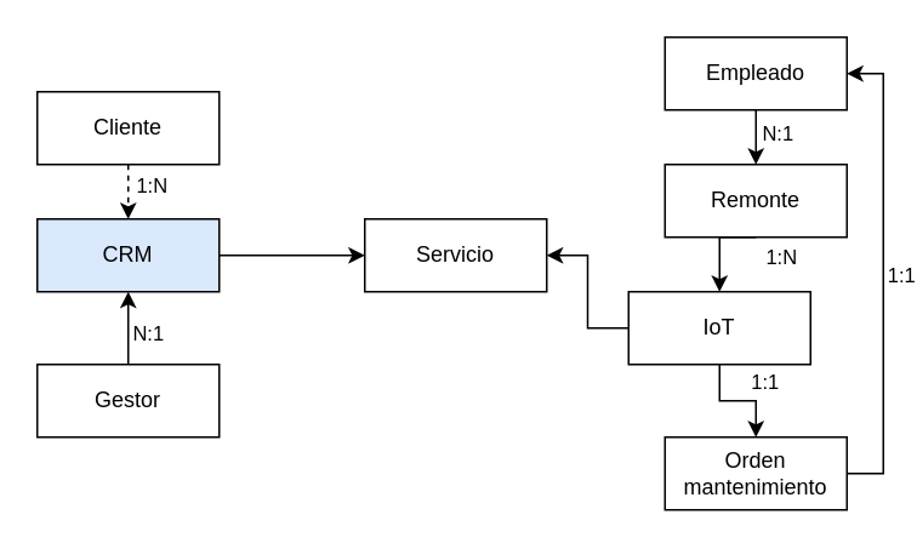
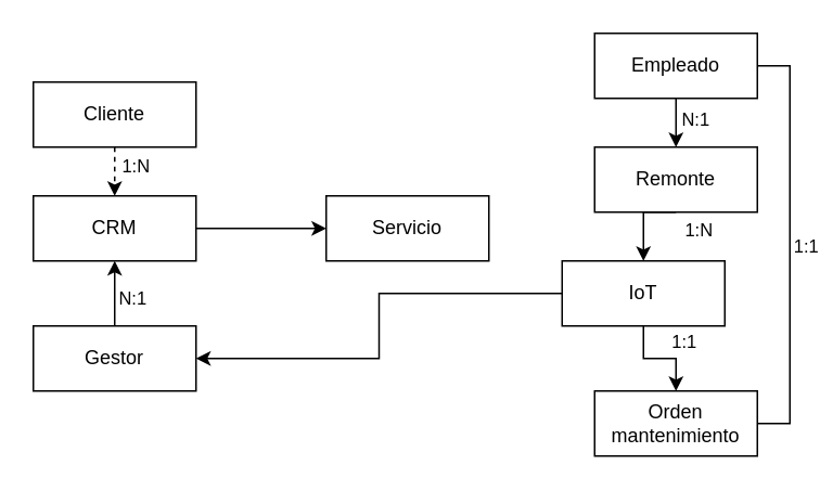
  <mxCell id="0" />
  <mxCell id="1" parent="0" />
  <mxCell id="2" style="edgeStyle=orthogonalEdgeStyle;rounded=0;orthogonalLoop=1;jettySize=auto;html=1;exitX=0.5;exitY=1;exitDx=0;exitDy=0;entryX=0.5;entryY=0;entryDx=0;entryDy=0;dashed=1;" edge="1" parent="1" source="4" target="10"><mxGeometry relative="1" as="geometry" /></mxCell>
  <mxCell id="3" value="1:N" style="edgeLabel;html=1;align=center;verticalAlign=middle;resizable=0;points=[];" vertex="1" connectable="0" parent="2"><mxGeometry x="-0.387" y="6" relative="1" as="geometry"><mxPoint x="6" y="2" as="offset" /></mxGeometry></mxCell>
  <mxCell id="4" value="Cliente" style="rounded=0;whiteSpace=wrap;html=1;" vertex="1" parent="1"><mxGeometry x="20" y="50" width="100" height="40" as="geometry" /></mxCell>
  <mxCell id="5" style="edgeStyle=orthogonalEdgeStyle;rounded=0;orthogonalLoop=1;jettySize=auto;html=1;exitX=0.5;exitY=1;exitDx=0;exitDy=0;entryX=0.5;entryY=0;entryDx=0;entryDy=0;" edge="1" parent="1" source="8" target="15"><mxGeometry relative="1" as="geometry" /></mxCell>
  <mxCell id="6" value="1:N" style="edgeLabel;html=1;align=center;verticalAlign=middle;resizable=0;points=[];" vertex="1" connectable="0" parent="5"><mxGeometry x="-0.187" y="6" relative="1" as="geometry"><mxPoint x="7" y="68" as="offset" /></mxGeometry></mxCell>
  <mxCell id="7" value="N:1" style="edgeLabel;html=1;align=center;verticalAlign=middle;resizable=0;points=[];" vertex="1" connectable="0" parent="5"><mxGeometry x="0.08" y="1" relative="1" as="geometry"><mxPoint x="10" y="-4" as="offset" /></mxGeometry></mxCell>
  <mxCell id="8" value="Empleado" style="rounded=0;whiteSpace=wrap;html=1;" vertex="1" parent="1"><mxGeometry x="365" y="20" width="100" height="40" as="geometry" /></mxCell>
  <mxCell id="9" style="edgeStyle=orthogonalEdgeStyle;rounded=0;orthogonalLoop=1;jettySize=auto;html=1;exitX=1;exitY=0.5;exitDx=0;exitDy=0;entryX=0;entryY=0.5;entryDx=0;entryDy=0;" edge="1" parent="1" source="10" target="23"><mxGeometry relative="1" as="geometry" /></mxCell>
- <mxCell id="10" value="CRM" style="rounded=0;whiteSpace=wrap;html=1;fillColor=#dae8fc;" vertex="1" parent="1"><mxGeometry x="20" y="120" width="100" height="40" as="geometry" /></mxCell>
+ <mxCell id="10" value="CRM" style="rounded=0;whiteSpace=wrap;html=1;" vertex="1" parent="1"><mxGeometry x="20" y="120" width="100" height="40" as="geometry" /></mxCell>
  <mxCell id="11" style="edgeStyle=orthogonalEdgeStyle;rounded=0;orthogonalLoop=1;jettySize=auto;html=1;exitX=0.5;exitY=0;exitDx=0;exitDy=0;entryX=0.5;entryY=1;entryDx=0;entryDy=0;" edge="1" parent="1" source="13" target="10"><mxGeometry relative="1" as="geometry" /></mxCell>
  <mxCell id="12" value="N:1" style="edgeLabel;html=1;align=center;verticalAlign=middle;resizable=0;points=[];" vertex="1" connectable="0" parent="11"><mxGeometry x="0.04" relative="1" as="geometry"><mxPoint x="10" y="3" as="offset" /></mxGeometry></mxCell>
  <mxCell id="13" value="Gestor" style="rounded=0;whiteSpace=wrap;html=1;" vertex="1" parent="1"><mxGeometry x="20" y="200" width="100" height="40" as="geometry" /></mxCell>
  <mxCell id="14" style="edgeStyle=orthogonalEdgeStyle;rounded=0;orthogonalLoop=1;jettySize=auto;html=1;exitX=0.5;exitY=1;exitDx=0;exitDy=0;entryX=0.5;entryY=0;entryDx=0;entryDy=0;" edge="1" parent="1" source="15" target="19"><mxGeometry relative="1" as="geometry" /></mxCell>
  <mxCell id="15" value="Remonte" style="rounded=0;whiteSpace=wrap;html=1;" vertex="1" parent="1"><mxGeometry x="365" y="90" width="100" height="40" as="geometry" /></mxCell>
- <mxCell id="16" style="edgeStyle=orthogonalEdgeStyle;rounded=0;orthogonalLoop=1;jettySize=auto;html=1;exitX=0;exitY=0.5;exitDx=0;exitDy=0;entryX=1;entryY=0.5;entryDx=0;entryDy=0;" edge="1" parent="1" source="19" target="23"><mxGeometry relative="1" as="geometry" /></mxCell>
+ <mxCell id="16" style="edgeStyle=orthogonalEdgeStyle;rounded=0;orthogonalLoop=1;jettySize=auto;html=1;exitX=0;exitY=0.5;exitDx=0;exitDy=0;" edge="1" parent="1" source="19" target="13"><mxGeometry relative="1" as="geometry" /></mxCell>
  <mxCell id="17" style="edgeStyle=orthogonalEdgeStyle;rounded=0;orthogonalLoop=1;jettySize=auto;html=1;exitX=0.5;exitY=1;exitDx=0;exitDy=0;entryX=0.5;entryY=0;entryDx=0;entryDy=0;" edge="1" parent="1" source="19" target="22"><mxGeometry relative="1" as="geometry" /></mxCell>
  <mxCell id="18" value="1:1" style="edgeLabel;html=1;align=center;verticalAlign=middle;resizable=0;points=[];" vertex="1" connectable="0" parent="17"><mxGeometry x="0.16" y="1" relative="1" as="geometry"><mxPoint x="9" y="-10" as="offset" /></mxGeometry></mxCell>
  <mxCell id="19" value="IoT" style="rounded=0;whiteSpace=wrap;html=1;" vertex="1" parent="1"><mxGeometry x="345" y="160" width="100" height="40" as="geometry" /></mxCell>
- <mxCell id="20" style="edgeStyle=orthogonalEdgeStyle;rounded=0;orthogonalLoop=1;jettySize=auto;html=1;exitX=1;exitY=0.5;exitDx=0;exitDy=0;entryX=1;entryY=0.5;entryDx=0;entryDy=0;" edge="1" parent="1" source="22" target="8"><mxGeometry relative="1" as="geometry" /></mxCell>
+ <mxCell id="20" style="edgeStyle=orthogonalEdgeStyle;rounded=0;orthogonalLoop=1;jettySize=auto;html=1;exitX=1;exitY=0.5;exitDx=0;exitDy=0;entryX=1;entryY=0.5;entryDx=0;entryDy=0;endArrow=none;" edge="1" parent="1" source="22" target="8"><mxGeometry relative="1" as="geometry" /></mxCell>
  <mxCell id="21" value="1:1" style="edgeLabel;html=1;align=center;verticalAlign=middle;resizable=0;points=[];" vertex="1" connectable="0" parent="20"><mxGeometry x="-0.709" y="-3" relative="1" as="geometry"><mxPoint x="6" y="-92" as="offset" /></mxGeometry></mxCell>
  <mxCell id="22" value="Orden mantenimiento" style="rounded=0;whiteSpace=wrap;html=1;" vertex="1" parent="1"><mxGeometry x="365" y="240" width="100" height="40" as="geometry" /></mxCell>
  <mxCell id="23" value="Servicio" style="rounded=0;whiteSpace=wrap;html=1;" vertex="1" parent="1"><mxGeometry x="200" y="120" width="100" height="40" as="geometry" /></mxCell>
